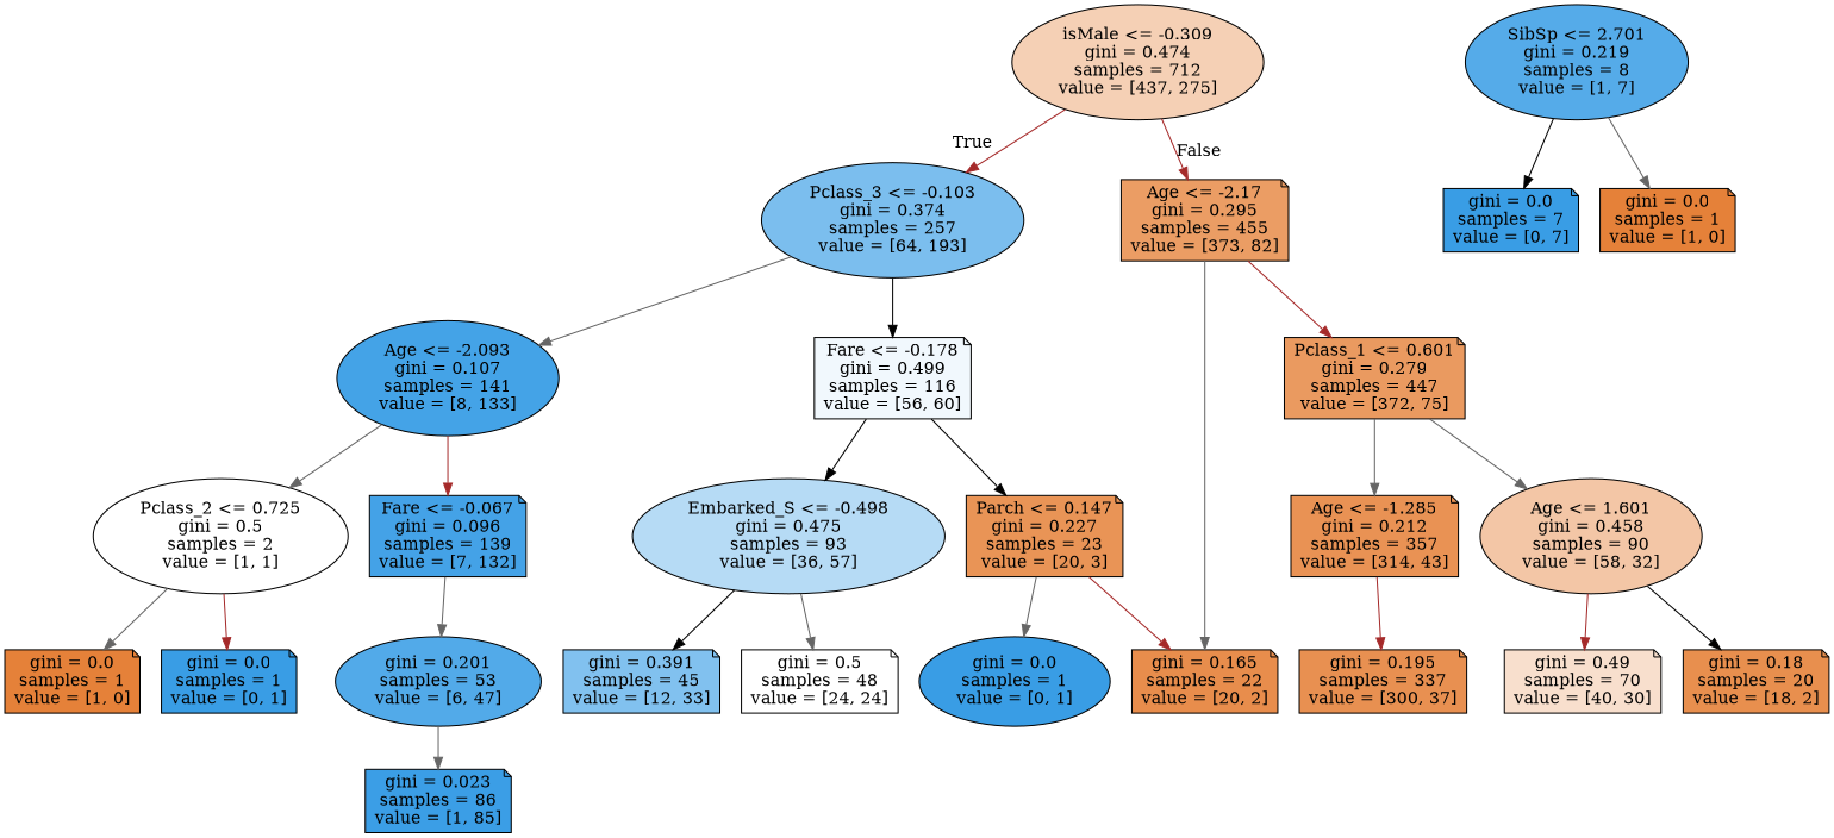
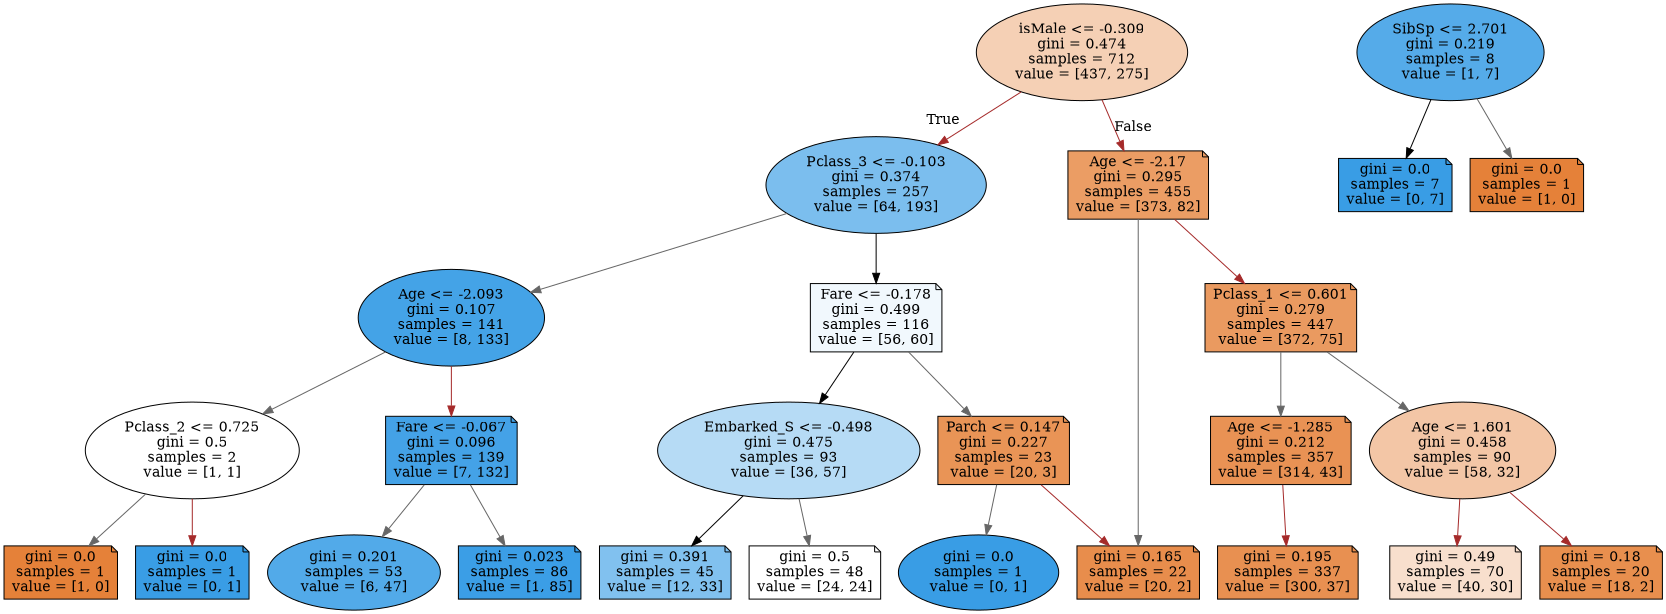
  digraph {
    node [color=black fillcolor="#399de5ff" shape=note style=filled]
    edge [color=gray40]
    n1 [fillcolor="#e581395f" label="isMale <= -0.309\ngini = 0.474\nsamples = 712\nvalue = [437, 275]" shape=ellipse]
    n2 [fillcolor="#399de5aa" label="Pclass_3 <= -0.103\ngini = 0.374\nsamples = 257\nvalue = [64, 193]" shape=ellipse]
    n3 [fillcolor="#e58139c7" label="Age <= -2.17\ngini = 0.295\nsamples = 455\nvalue = [373, 82]"]
    n4 [fillcolor="#399de5f0" label="Age <= -2.093\ngini = 0.107\nsamples = 141\nvalue = [8, 133]" shape=ellipse]
    n5 [fillcolor="#399de511" label="Fare <= -0.178\ngini = 0.499\nsamples = 116\nvalue = [56, 60]"]
    n6 [fillcolor="#e58139e6" label="gini = 0.165\nsamples = 22\nvalue = [20, 2]"]
    n7 [fillcolor="#e58139cc" label="Pclass_1 <= 0.601\ngini = 0.279\nsamples = 447\nvalue = [372, 75]"]
    n8 [fillcolor="#e5813900" label="Pclass_2 <= 0.725\ngini = 0.5\nsamples = 2\nvalue = [1, 1]" shape=ellipse]
    n9 [fillcolor="#399de5f1" label="Fare <= -0.067\ngini = 0.096\nsamples = 139\nvalue = [7, 132]"]
    n10 [fillcolor="#399de55e" label="Embarked_S <= -0.498\ngini = 0.475\nsamples = 93\nvalue = [36, 57]" shape=ellipse]
    n11 [fillcolor="#e58139d9" label="Parch <= 0.147\ngini = 0.227\nsamples = 23\nvalue = [20, 3]"]
    n12 [fillcolor="#e58139ff" label="gini = 0.0\nsamples = 1\nvalue = [1, 0]"]
    n13 [label="gini = 0.0\nsamples = 1\nvalue = [0, 1]"]
    n14 [fillcolor="#399de5de" label="gini = 0.201\nsamples = 53\nvalue = [6, 47]" shape=ellipse]
    n15 [fillcolor="#399de5fc" label="gini = 0.023\nsamples = 86\nvalue = [1, 85]"]
    n16 [fillcolor="#399de5a2" label="gini = 0.391\nsamples = 45\nvalue = [12, 33]"]
    n17 [fillcolor="#e5813900" label="gini = 0.5\nsamples = 48\nvalue = [24, 24]"]
    n18 [label="gini = 0.0\nsamples = 1\nvalue = [0, 1]" shape=ellipse]
    n19 [fillcolor="#399de5db" label="SibSp <= 2.701\ngini = 0.219\nsamples = 8\nvalue = [1, 7]" shape=ellipse]
    n20 [label="gini = 0.0\nsamples = 7\nvalue = [0, 7]"]
    n21 [fillcolor="#e58139ff" label="gini = 0.0\nsamples = 1\nvalue = [1, 0]"]
    n22 [fillcolor="#e58139dc" label="Age <= -1.285\ngini = 0.212\nsamples = 357\nvalue = [314, 43]"]
    n23 [fillcolor="#e5813972" label="Age <= 1.601\ngini = 0.458\nsamples = 90\nvalue = [58, 32]" shape=ellipse]
    n24 [fillcolor="#e58139e0" label="gini = 0.195\nsamples = 337\nvalue = [300, 37]"]
    n25 [fillcolor="#e5813940" label="gini = 0.49\nsamples = 70\nvalue = [40, 30]"]
    n26 [fillcolor="#e58139e3" label="gini = 0.18\nsamples = 20\nvalue = [18, 2]"]
    n1 -> n2 [color=brown headlabel=True labelangle=45 labeldistance=2.5]
    n1 -> n3 [color=brown headlabel=False labelangle=-45 labeldistance=2.5]
    n2 -> n4
    n2 -> n5 [color=black]
    n3 -> n6
    n3 -> n7 [color=brown]
    n4 -> n8
    n4 -> n9 [color=brown]
    n5 -> n10 [color=black]
-   n5 -> n11 [color=black]
+   n5 -> n11
    n7 -> n22
    n7 -> n23
    n8 -> n12
    n8 -> n13 [color=brown]
    n9 -> n14
-   n14 -> n15
+   n9 -> n15
    n10 -> n16 [color=black]
    n10 -> n17
    n11 -> n6 [color=brown]
    n11 -> n18
    n19 -> n20 [color=black]
    n19 -> n21
    n22 -> n24 [color=brown]
    n23 -> n25 [color=brown]
-   n23 -> n26 [color=black]
+   n23 -> n26 [color=brown]
  }
